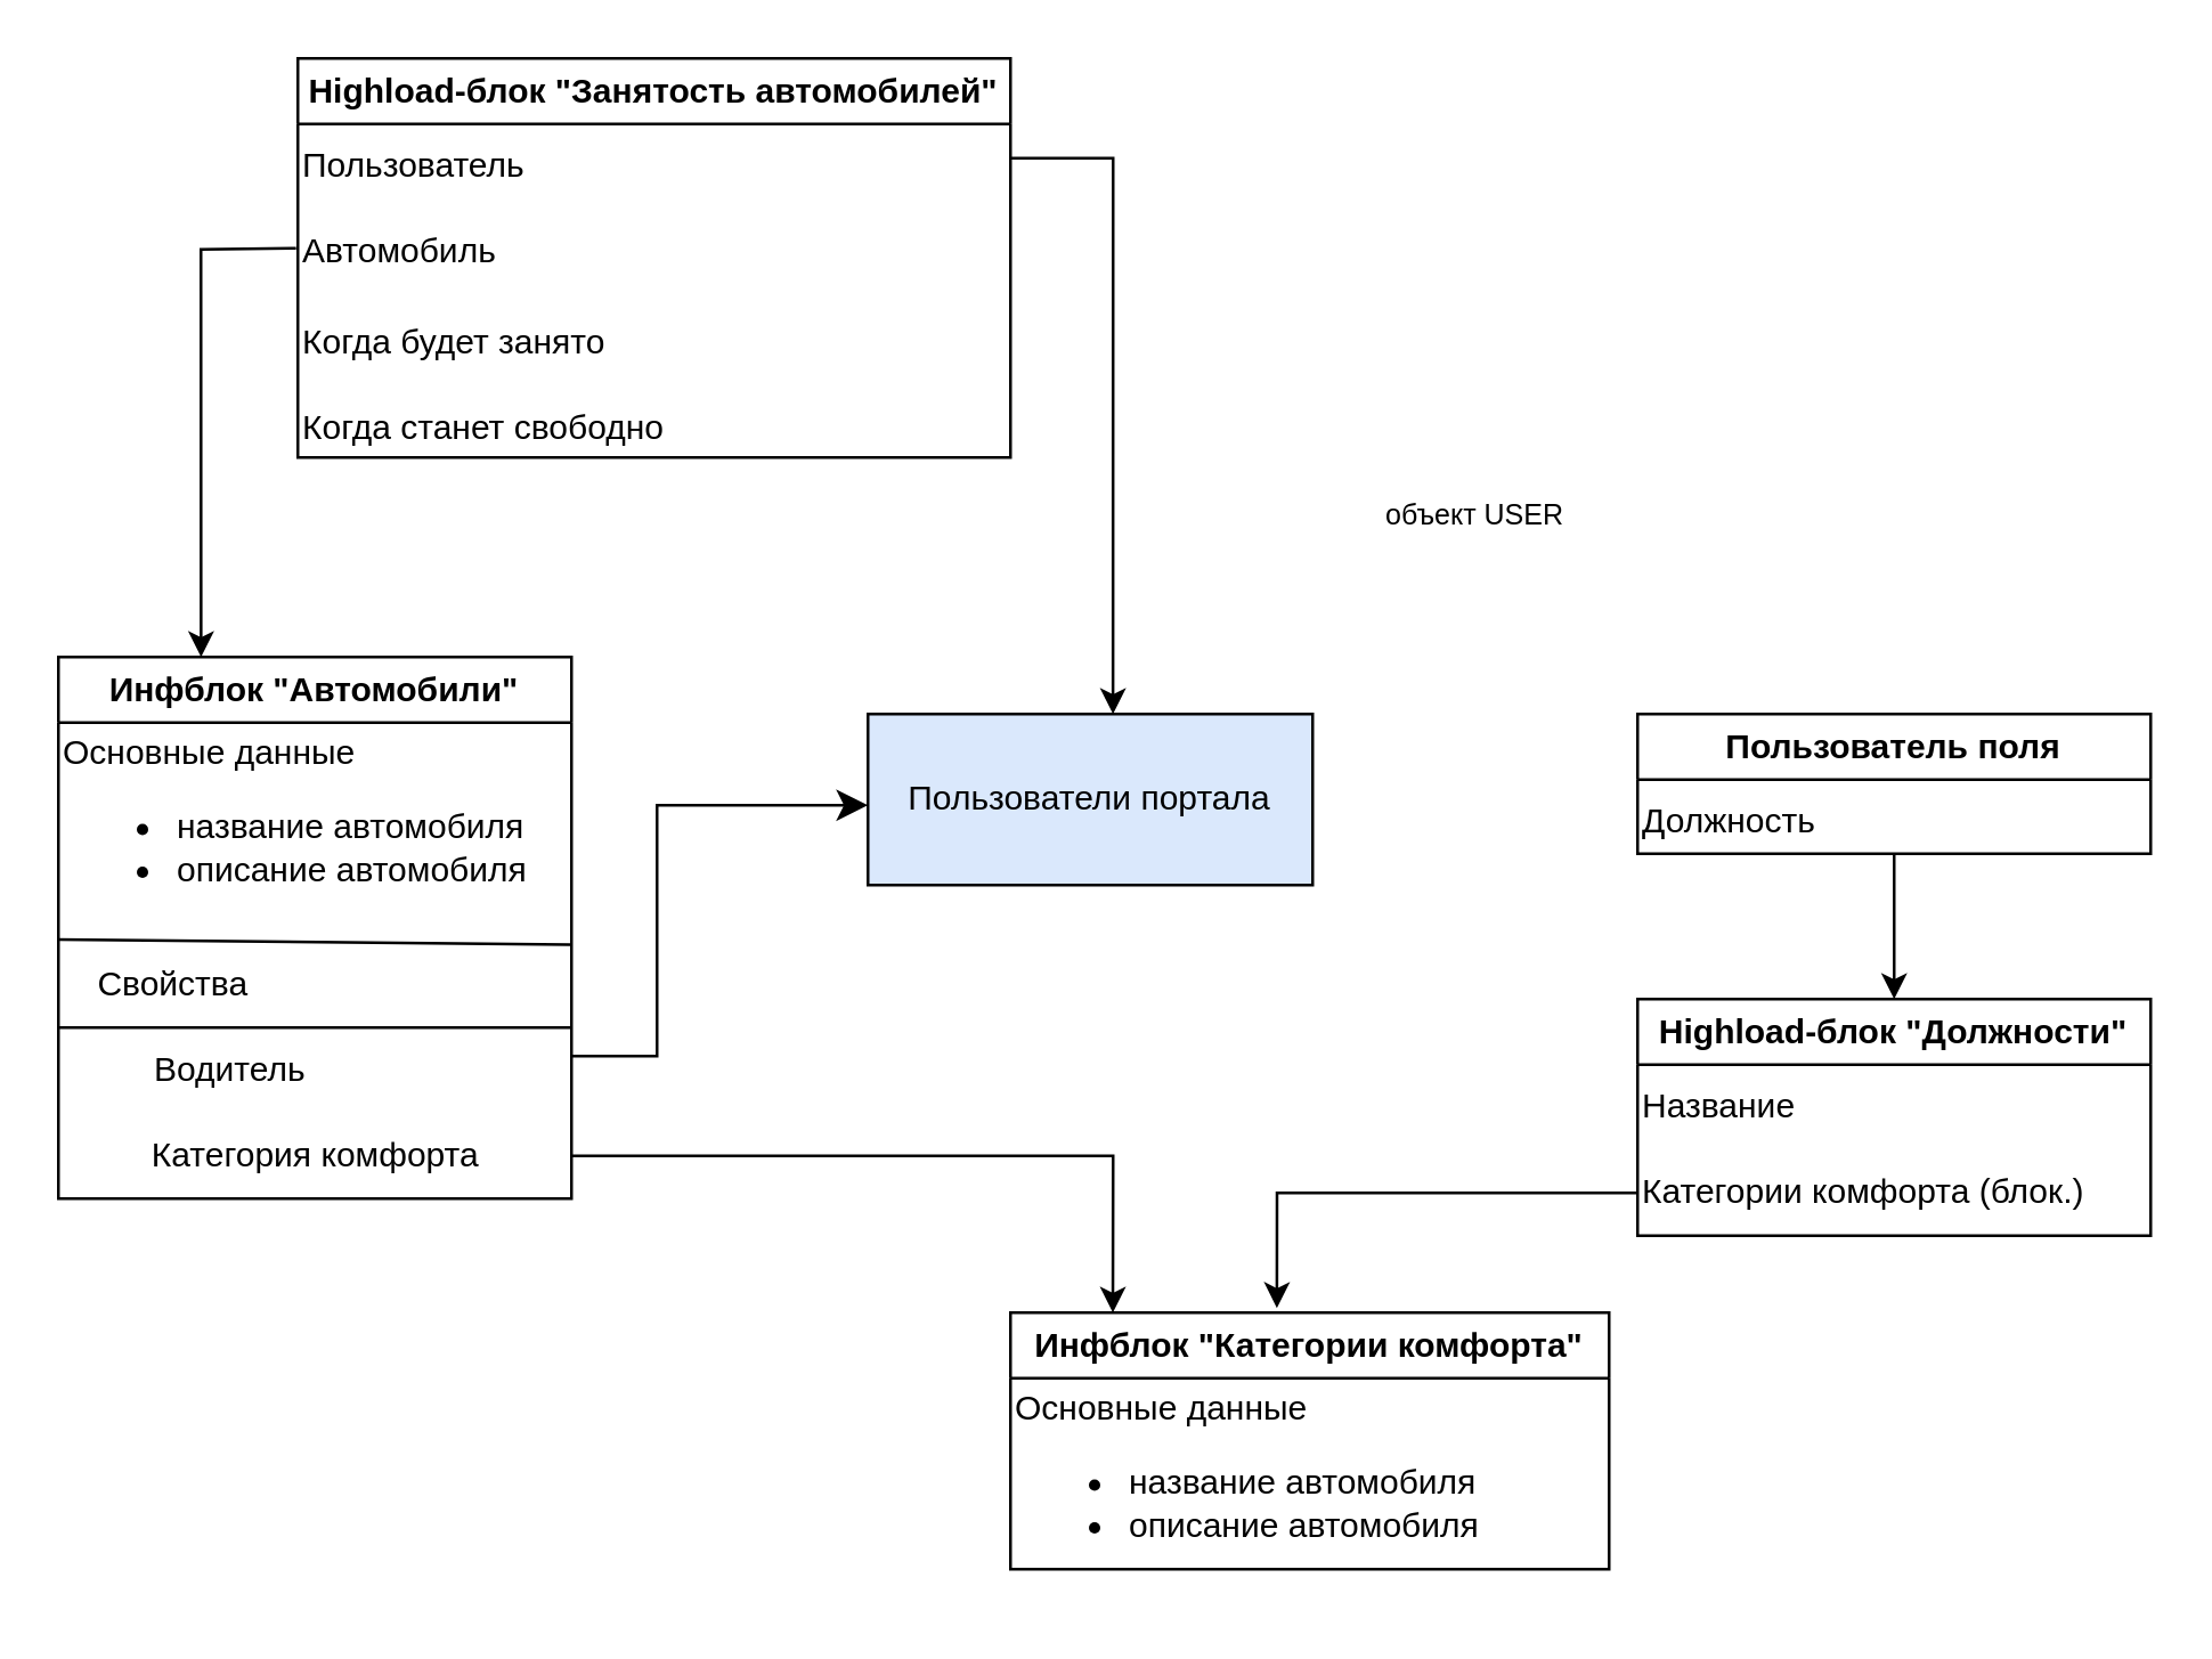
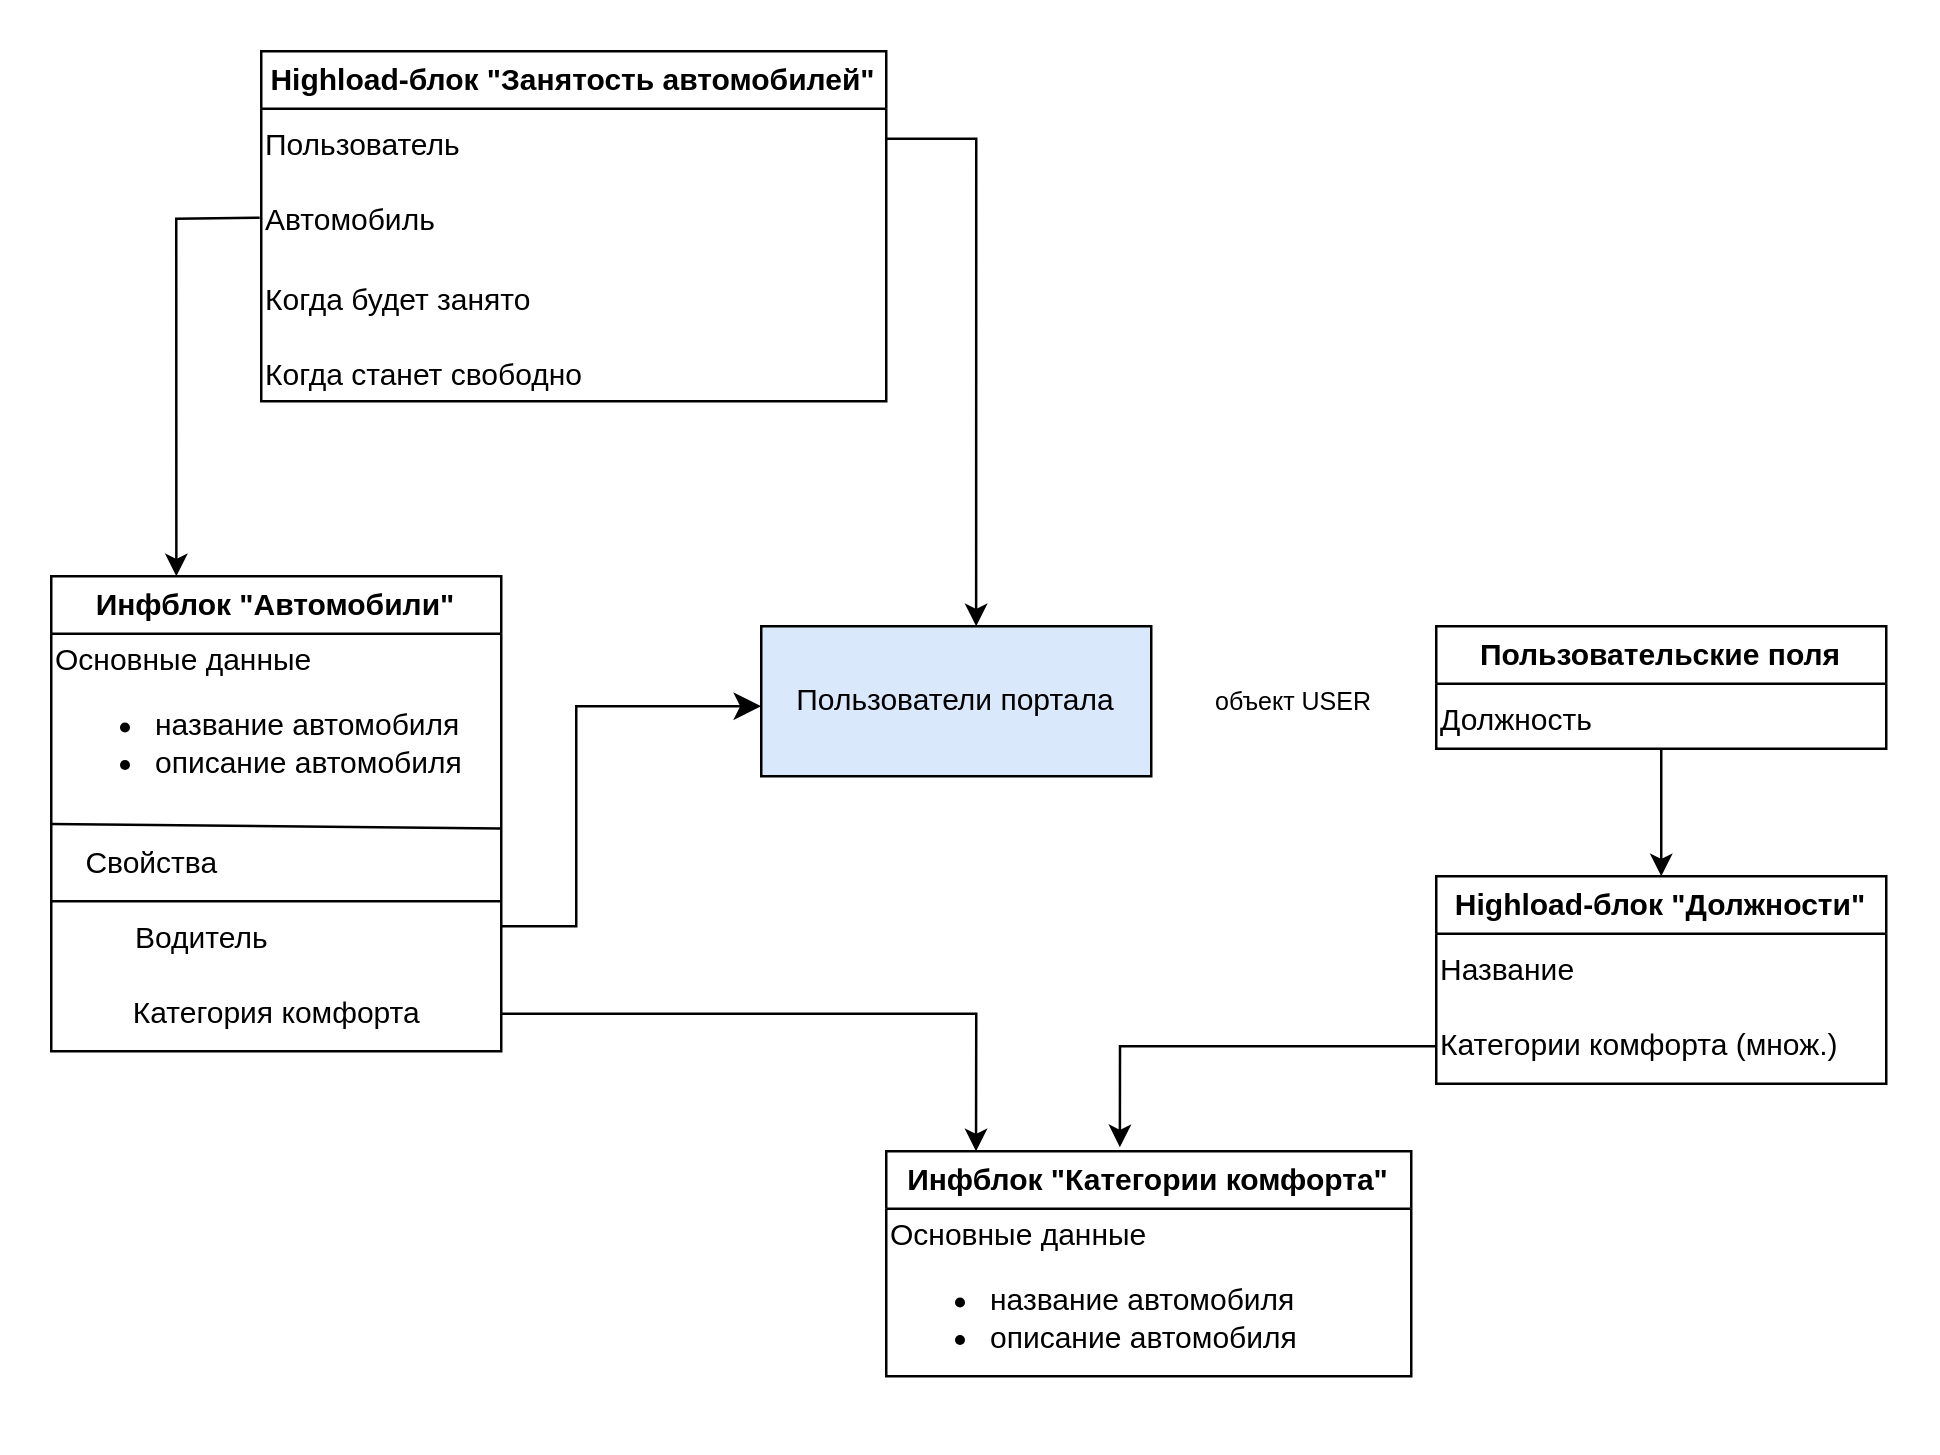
  <mxCell id="0" />
  <mxCell id="1" parent="0" />
  <mxCell id="2" value="Инфблок &quot;Категории комфорта&quot;" style="swimlane;whiteSpace=wrap;html=1;" vertex="1" parent="1"><mxGeometry x="354" y="460" width="210" height="90" as="geometry"><mxRectangle x="360" y="90" width="220" height="30" as="alternateBounds" /></mxGeometry></mxCell>
  <mxCell id="3" value="Основные данные&lt;div&gt;&lt;ul&gt;&lt;li&gt;название автомобиля&lt;/li&gt;&lt;li&gt;описание&amp;nbsp;&lt;span style=&quot;background-color: initial;&quot;&gt;автомобиля&lt;/span&gt;&lt;/li&gt;&lt;/ul&gt;&lt;/div&gt;" style="text;html=1;align=left;verticalAlign=middle;resizable=0;points=[];autosize=1;strokeColor=none;fillColor=none;" vertex="1" parent="2"><mxGeometry y="20" width="190" height="80" as="geometry" /></mxCell>
  <mxCell id="4" value="Инфблок &quot;Автомобили&quot;" style="swimlane;whiteSpace=wrap;html=1;" vertex="1" parent="1"><mxGeometry x="20" y="230" width="180" height="190" as="geometry" /></mxCell>
  <mxCell id="5" value="Основные данные&lt;div&gt;&lt;ul&gt;&lt;li&gt;название автомобиля&lt;/li&gt;&lt;li&gt;описание&amp;nbsp;&lt;span style=&quot;background-color: initial;&quot;&gt;автомобиля&lt;/span&gt;&lt;/li&gt;&lt;/ul&gt;&lt;/div&gt;" style="text;html=1;align=left;verticalAlign=middle;resizable=0;points=[];autosize=1;strokeColor=none;fillColor=none;" vertex="1" parent="4"><mxGeometry y="20" width="190" height="80" as="geometry" /></mxCell>
  <mxCell id="6" value="" style="endArrow=none;html=1;rounded=0;exitX=-0.005;exitY=-0.029;exitDx=0;exitDy=0;entryX=0.945;entryY=1.011;entryDx=0;entryDy=0;entryPerimeter=0;exitPerimeter=0;" edge="1" parent="4" source="8" target="5"><mxGeometry width="50" height="50" relative="1" as="geometry"><mxPoint x="80" y="140" as="sourcePoint" /><mxPoint x="130" y="90" as="targetPoint" /></mxGeometry></mxCell>
  <mxCell id="7" value="" style="endArrow=none;html=1;rounded=0;" edge="1" parent="4"><mxGeometry width="50" height="50" relative="1" as="geometry"><mxPoint y="130" as="sourcePoint" /><mxPoint x="180" y="130" as="targetPoint" /></mxGeometry></mxCell>
  <mxCell id="8" value="Свойства" style="text;html=1;align=center;verticalAlign=middle;resizable=0;points=[];autosize=1;strokeColor=none;fillColor=none;" vertex="1" parent="4"><mxGeometry y="100" width="80" height="30" as="geometry" /></mxCell>
  <mxCell id="9" value="Водитель" style="text;html=1;align=center;verticalAlign=middle;resizable=0;points=[];autosize=1;strokeColor=none;fillColor=none;" vertex="1" parent="4"><mxGeometry x="20" y="130" width="80" height="30" as="geometry" /></mxCell>
  <mxCell id="10" value="Категория комфорта" style="text;html=1;align=center;verticalAlign=middle;resizable=0;points=[];autosize=1;strokeColor=none;fillColor=none;" vertex="1" parent="4"><mxGeometry x="20" y="160" width="140" height="30" as="geometry" /></mxCell>
  <mxCell id="11" value="Пользователи портала" style="rounded=0;whiteSpace=wrap;html=1;fillColor=#dae8fc;" vertex="1" parent="1"><mxGeometry x="304" y="250" width="156" height="60" as="geometry" /></mxCell>
  <mxCell id="12" value="Highload-блок &quot;Должности&quot;" style="swimlane;whiteSpace=wrap;html=1;" vertex="1" parent="1"><mxGeometry x="574" y="350" width="180" height="83" as="geometry" /></mxCell>
  <mxCell id="13" value="Название" style="text;html=1;align=left;verticalAlign=middle;resizable=0;points=[];autosize=1;strokeColor=none;fillColor=none;" vertex="1" parent="12"><mxGeometry y="23" width="80" height="30" as="geometry" /></mxCell>
- <mxCell id="14" value="Категории комфорта (блок.)" style="text;html=1;align=left;verticalAlign=middle;resizable=0;points=[];autosize=1;strokeColor=none;fillColor=none;" vertex="1" parent="12"><mxGeometry y="53" width="180" height="30" as="geometry" /></mxCell>
+ <mxCell id="14" value="Категории комфорта (множ.)" style="text;html=1;align=left;verticalAlign=middle;resizable=0;points=[];autosize=1;strokeColor=none;fillColor=none;" vertex="1" parent="12"><mxGeometry y="53" width="180" height="30" as="geometry" /></mxCell>
  <mxCell id="15" value="Highload-блок &quot;Занятость автомобилей&quot;" style="swimlane;whiteSpace=wrap;html=1;" vertex="1" parent="1"><mxGeometry x="104" y="20" width="250" height="140" as="geometry" /></mxCell>
  <mxCell id="16" value="Пользователь" style="text;html=1;align=left;verticalAlign=middle;resizable=0;points=[];autosize=1;strokeColor=none;fillColor=none;" vertex="1" parent="15"><mxGeometry y="23" width="100" height="30" as="geometry" /></mxCell>
  <mxCell id="17" value="Автомобиль" style="text;html=1;align=left;verticalAlign=middle;resizable=0;points=[];autosize=1;strokeColor=none;fillColor=none;" vertex="1" parent="15"><mxGeometry y="53" width="90" height="30" as="geometry" /></mxCell>
  <mxCell id="18" value="Когда будет занято" style="text;html=1;align=left;verticalAlign=middle;resizable=0;points=[];autosize=1;strokeColor=none;fillColor=none;" vertex="1" parent="15"><mxGeometry y="85" width="130" height="30" as="geometry" /></mxCell>
  <mxCell id="19" value="Когда станет свободно" style="text;html=1;align=left;verticalAlign=middle;resizable=0;points=[];autosize=1;strokeColor=none;fillColor=none;" vertex="1" parent="15"><mxGeometry y="115" width="150" height="30" as="geometry" /></mxCell>
  <mxCell id="20" style="edgeStyle=orthogonalEdgeStyle;rounded=0;orthogonalLoop=1;jettySize=auto;html=1;entryX=0.5;entryY=0;entryDx=0;entryDy=0;" edge="1" parent="1" source="21" target="12"><mxGeometry relative="1" as="geometry" /></mxCell>
- <mxCell id="21" value="Пользователь поля" style="swimlane;whiteSpace=wrap;html=1;" vertex="1" parent="1"><mxGeometry x="574" y="250" width="180" height="49" as="geometry" /></mxCell>
+ <mxCell id="21" value="Пользовательские поля" style="swimlane;whiteSpace=wrap;html=1;" vertex="1" parent="1"><mxGeometry x="574" y="250" width="180" height="49" as="geometry" /></mxCell>
  <mxCell id="22" value="Должность" style="text;html=1;align=left;verticalAlign=middle;resizable=0;points=[];autosize=1;strokeColor=none;fillColor=none;" vertex="1" parent="21"><mxGeometry y="23" width="80" height="30" as="geometry" /></mxCell>
- <mxCell id="23" value="&lt;font style=&quot;font-size: 10px;&quot;&gt;объект USER&lt;/font&gt;" style="text;html=1;align=left;verticalAlign=middle;resizable=0;points=[];autosize=1;strokeColor=none;fillColor=none;" vertex="1" parent="1"><mxGeometry x="484" y="165" width="90" height="30" as="geometry" /></mxCell>
+ <mxCell id="23" value="&lt;font style=&quot;font-size: 10px;&quot;&gt;объект USER&lt;/font&gt;" style="text;html=1;align=left;verticalAlign=middle;resizable=0;points=[];autosize=1;strokeColor=none;fillColor=none;" vertex="1" parent="1"><mxGeometry x="484" y="265" width="90" height="30" as="geometry" /></mxCell>
  <mxCell id="24" style="edgeStyle=orthogonalEdgeStyle;rounded=0;orthogonalLoop=1;jettySize=auto;html=1;entryX=0.445;entryY=-0.018;entryDx=0;entryDy=0;entryPerimeter=0;" edge="1" parent="1" source="14" target="2"><mxGeometry relative="1" as="geometry"><mxPoint x="544" y="470" as="targetPoint" /></mxGeometry></mxCell>
  <mxCell id="25" value="" style="edgeStyle=segmentEdgeStyle;endArrow=classic;html=1;curved=0;rounded=0;endSize=8;startSize=8;entryX=0;entryY=0.5;entryDx=0;entryDy=0;" edge="1" parent="1"><mxGeometry width="50" height="50" relative="1" as="geometry"><mxPoint x="200" y="370" as="sourcePoint" /><mxPoint x="304" y="282" as="targetPoint" /><Array as="points"><mxPoint x="210" y="370" /><mxPoint x="230" y="370" /><mxPoint x="230" y="282" /></Array></mxGeometry></mxCell>
  <mxCell id="26" value="" style="endArrow=classic;html=1;rounded=0;entryX=0.171;entryY=0;entryDx=0;entryDy=0;entryPerimeter=0;" edge="1" parent="1" target="2"><mxGeometry width="50" height="50" relative="1" as="geometry"><mxPoint x="200" y="405" as="sourcePoint" /><mxPoint x="390" y="410" as="targetPoint" /><Array as="points"><mxPoint x="390" y="405" /></Array></mxGeometry></mxCell>
  <mxCell id="27" value="" style="endArrow=classic;html=1;rounded=0;exitX=1;exitY=0.25;exitDx=0;exitDy=0;entryX=0.551;entryY=0;entryDx=0;entryDy=0;entryPerimeter=0;" edge="1" parent="1" source="15" target="11"><mxGeometry width="50" height="50" relative="1" as="geometry"><mxPoint x="370" y="80" as="sourcePoint" /><mxPoint x="420" y="30" as="targetPoint" /><Array as="points"><mxPoint x="390" y="55" /></Array></mxGeometry></mxCell>
  <mxCell id="28" value="" style="endArrow=classic;html=1;rounded=0;entryX=0.278;entryY=0;entryDx=0;entryDy=0;entryPerimeter=0;exitX=-0.007;exitY=0.453;exitDx=0;exitDy=0;exitPerimeter=0;" edge="1" parent="1" source="17" target="4"><mxGeometry width="50" height="50" relative="1" as="geometry"><mxPoint x="100" y="87" as="sourcePoint" /><mxPoint x="50" y="90" as="targetPoint" /><Array as="points"><mxPoint x="70" y="87" /></Array></mxGeometry></mxCell>
